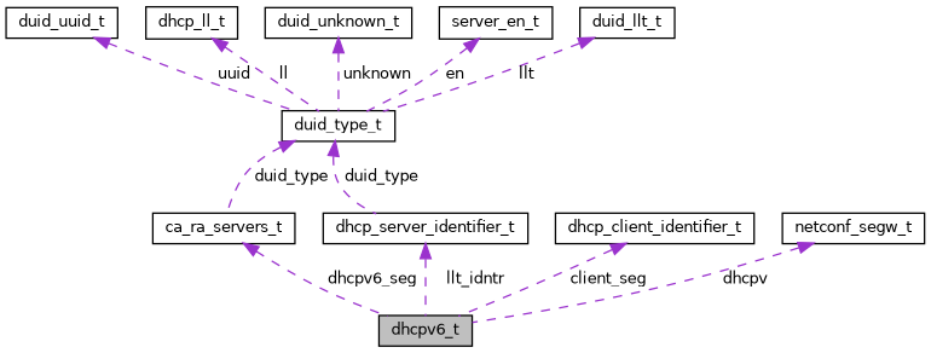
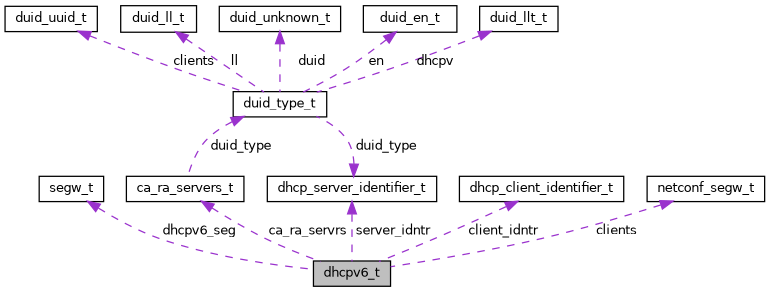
  digraph {
    rankdir=TB
    node [color=black fontname=Helvetica fontsize=10 shape=record]
    edge [color=darkorchid3 dir=back fontname=Helvetica fontsize=10 labelfontname=Helvetica labelfontsize=10 style=dashed]
    n1 [fillcolor=grey75 fontcolor=black height=0.2 label=dhcpv6_t style=filled width=0.4]
+   n2 [height=0.2 label=segw_t width=0.4]
    n3 [height=0.2 label=ca_ra_servers_t width=0.4]
    n4 [height=0.2 label=dhcp_client_identifier_t width=0.4]
    n5 [height=0.2 label=duid_type_t width=0.4]
    n6 [height=0.2 label=dhcp_server_identifier_t width=0.4]
    n7 [height=0.2 label=duid_uuid_t width=0.4]
-   n8 [height=0.2 label=dhcp_ll_t width=0.4]
+   n8 [height=0.2 label=duid_ll_t width=0.4]
    n9 [height=0.2 label=duid_unknown_t width=0.4]
-   n10 [height=0.2 label=server_en_t width=0.4]
+   n10 [height=0.2 label=duid_en_t width=0.4]
    n11 [height=0.2 label=duid_llt_t width=0.4]
    n12 [height=0.2 label=netconf_segw_t width=0.4]
-   n3 -> n1 [label=" dhcpv6_seg"]
-   n4 -> n1 [label=" client_seg"]
+   n2 -> n1 [label=" dhcpv6_seg"]
+   n3 -> n1 [label=" ca_ra_servrs"]
+   n4 -> n1 [label=" client_idntr"]
    n5 -> n3 [label=" duid_type"]
-   n5 -> n6 [label=" duid_type"]
-   n6 -> n1 [label=" llt_idntr"]
-   n7 -> n5 [label=" uuid"]
+   n6 -> n5 [label=" duid_type"]
+   n6 -> n1 [label=" server_idntr"]
+   n7 -> n5 [label=" clients"]
    n8 -> n5 [label=" ll"]
-   n9 -> n5 [label=" unknown"]
+   n9 -> n5 [label=" duid"]
    n10 -> n5 [label=" en"]
-   n11 -> n5 [label=" llt"]
-   n12 -> n1 [label=" dhcpv"]
+   n11 -> n5 [label=" dhcpv"]
+   n12 -> n1 [label=" clients"]
  }
